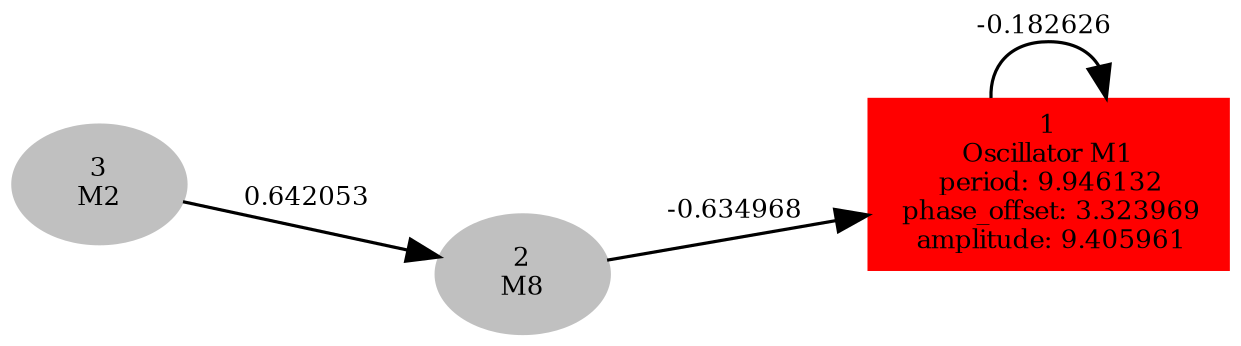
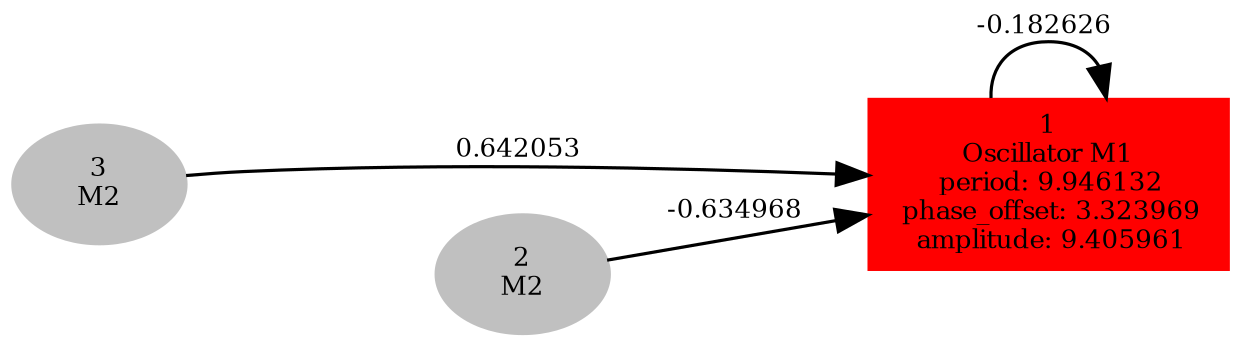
  digraph {
    fontname="DejaVu Serif"
    forcelabels=true
    rankdir=LR
    node [color=grey fontname="DejaVu Serif" fontsize=8 style=filled]
    edge [fontname="DejaVu Serif" fontsize=8]
    n1 [color=red label=<1<BR />Oscillator M1<BR /> period: 9.946132<BR /> phase_offset: 3.323969<BR /> amplitude: 9.405961> shape=box]
-   n2 [label=<2<BR/>M8>]
+   n2 [label=<2<BR/>M2>]
    n3 [label=<3<BR/>M2>]
    n1 -> n1 [label="-0.182626 "]
    n2 -> n1 [label="-0.634968 "]
-   n3 -> n2 [label="0.642053 "]
+   n3 -> n1 [label="0.642053 "]
  }
